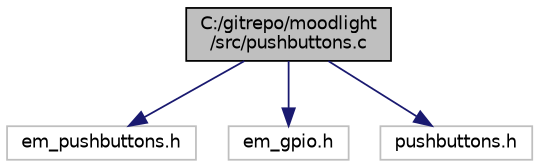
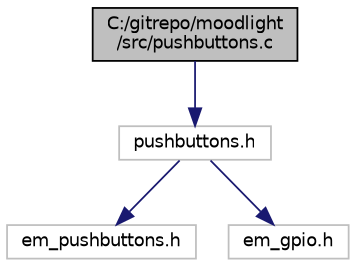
  digraph {
    node [color=grey75 fillcolor=white fontname=Helvetica fontsize=10 shape=record style=filled]
    edge [color=midnightblue fontname=Helvetica fontsize=10 labelfontname=Helvetica labelfontsize=10 style=solid]
    n1 [color=black fillcolor=grey75 fontcolor=black height=0.2 label="C:/gitrepo/moodlight\l/src/pushbuttons.c" width=0.4]
    n2 [height=0.2 label="em_pushbuttons.h" width=0.4]
    n3 [height=0.2 label="em_gpio.h" width=0.4]
    n4 [height=0.2 label="pushbuttons.h" width=0.4]
-   n1 -> n2
-   n1 -> n3
+   n4 -> n2
+   n4 -> n3
    n1 -> n4
  }
